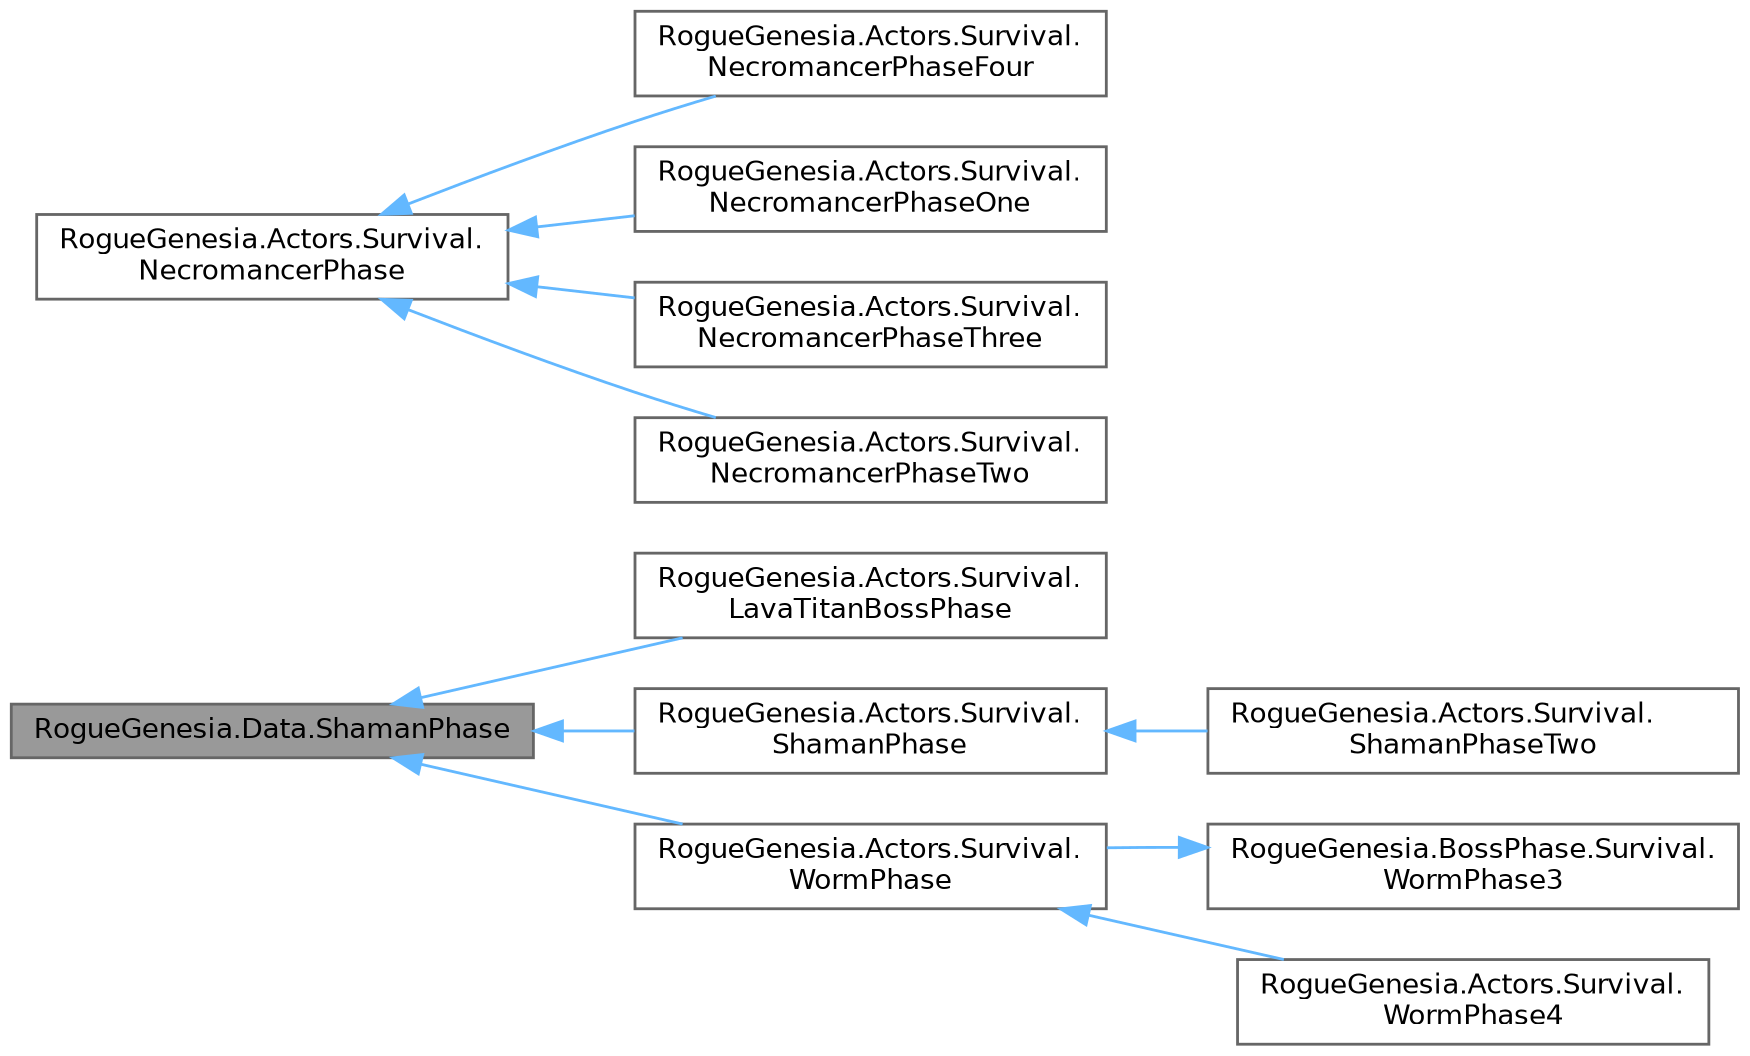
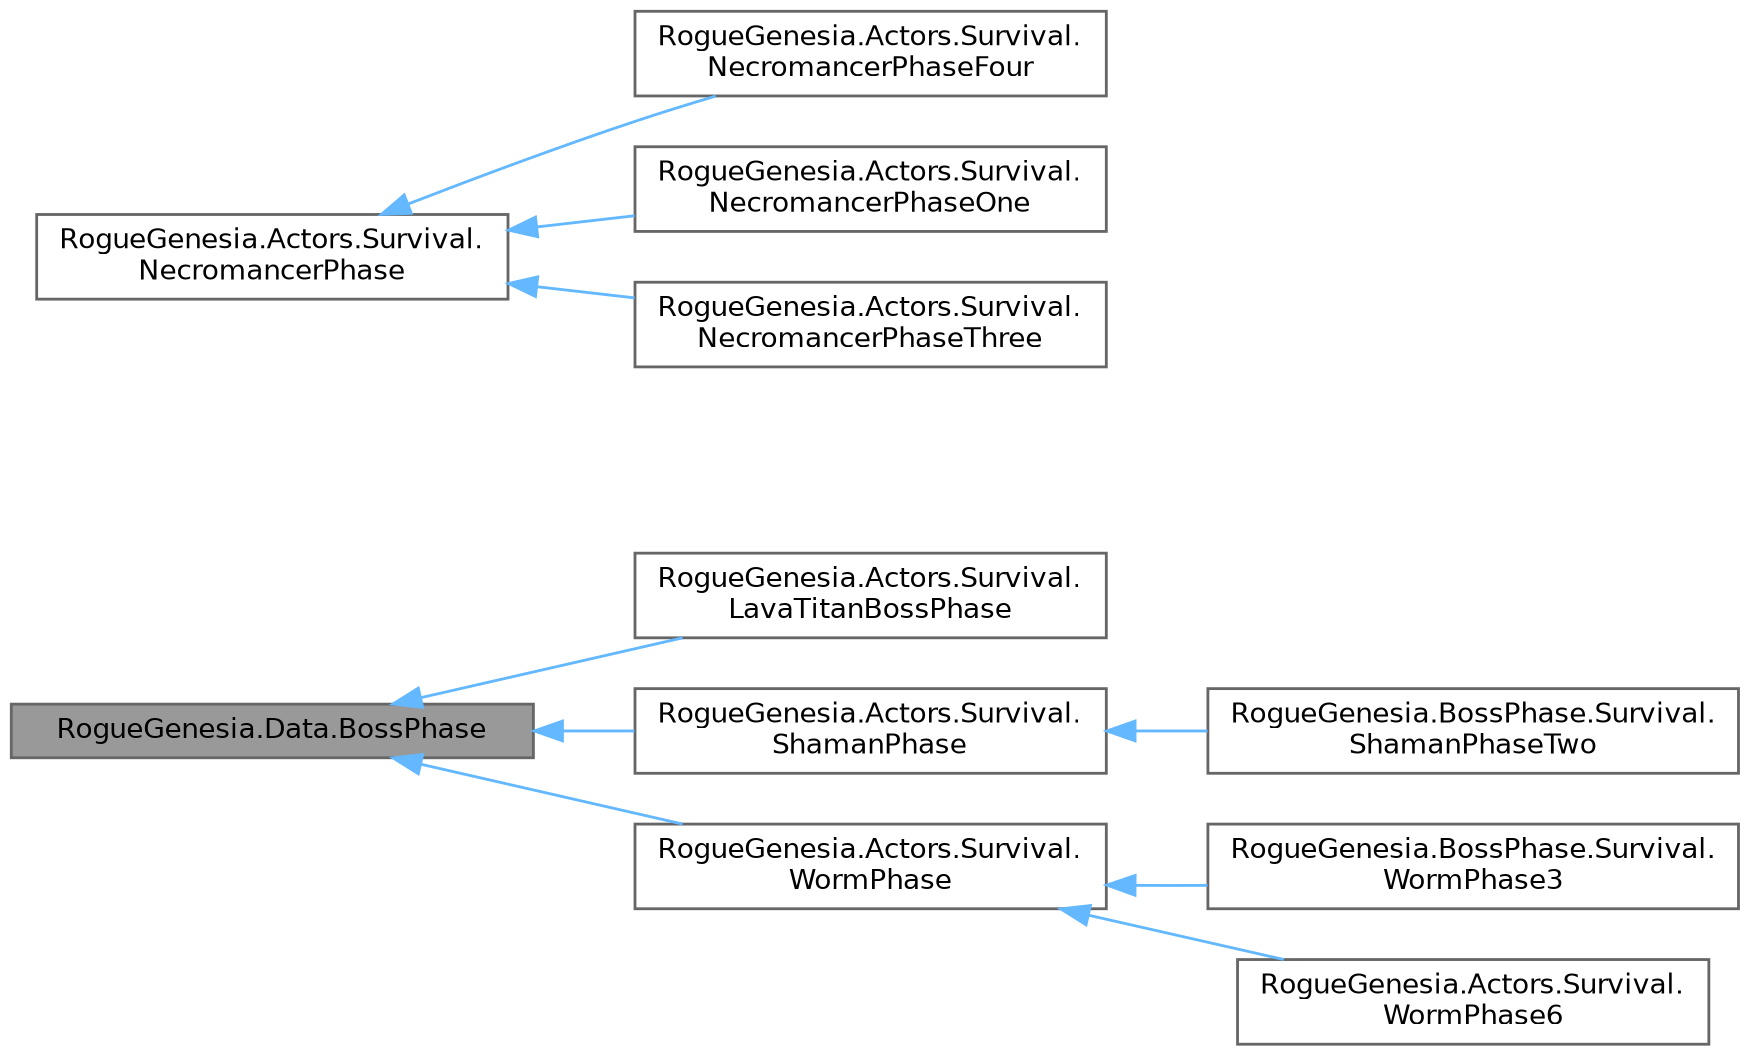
  digraph {
    fontname="DejaVu Sans"
    rankdir=LR
    node [color=gray40 fillcolor=white fontname="DejaVu Sans" fontsize=10 shape=box style=filled]
    edge [color=steelblue1 dir=back fontname="DejaVu Sans" fontsize=10 labelfontname=Helvetica labelfontsize=10 style=solid]
-   n1 [fillcolor=grey60 fontcolor=black height=0.2 label="RogueGenesia.Data.ShamanPhase" width=0.4]
+   n1 [fillcolor=grey60 fontcolor=black height=0.2 label="RogueGenesia.Data.BossPhase" width=0.4]
    n2 [height=0.2 label="RogueGenesia.Actors.Survival.\lLavaTitanBossPhase" width=0.4]
    n3 [height=0.2 label="RogueGenesia.Actors.Survival.\lShamanPhase" width=0.4]
    n4 [height=0.2 label="RogueGenesia.Actors.Survival.\lWormPhase" width=0.4]
    n5 [height=0.2 label="RogueGenesia.Actors.Survival.\lNecromancerPhase" width=0.4]
    n6 [height=0.2 label="RogueGenesia.Actors.Survival.\lNecromancerPhaseFour" width=0.4]
    n7 [height=0.2 label="RogueGenesia.Actors.Survival.\lNecromancerPhaseOne" width=0.4]
    n8 [height=0.2 label="RogueGenesia.Actors.Survival.\lNecromancerPhaseThree" width=0.4]
-   n9 [height=0.2 label="RogueGenesia.Actors.Survival.\lNecromancerPhaseTwo" width=0.4]
-   n10 [height=0.2 label="RogueGenesia.Actors.Survival.\lShamanPhaseTwo" width=0.4]
+   n10 [height=0.2 label="RogueGenesia.BossPhase.Survival.\lShamanPhaseTwo" width=0.4]
    n11 [height=0.2 label="RogueGenesia.BossPhase.Survival.\lWormPhase3" width=0.4]
-   n12 [height=0.2 label="RogueGenesia.Actors.Survival.\lWormPhase4" width=0.4]
+   n12 [height=0.2 label="RogueGenesia.Actors.Survival.\lWormPhase6" width=0.4]
    n1 -> n2
    n1 -> n3
    n1 -> n4
    n3 -> n10
-   n11 -> n4
+   n4 -> n11
    n4 -> n12
    n5 -> n6
    n5 -> n7
    n5 -> n8
-   n5 -> n9
  }
